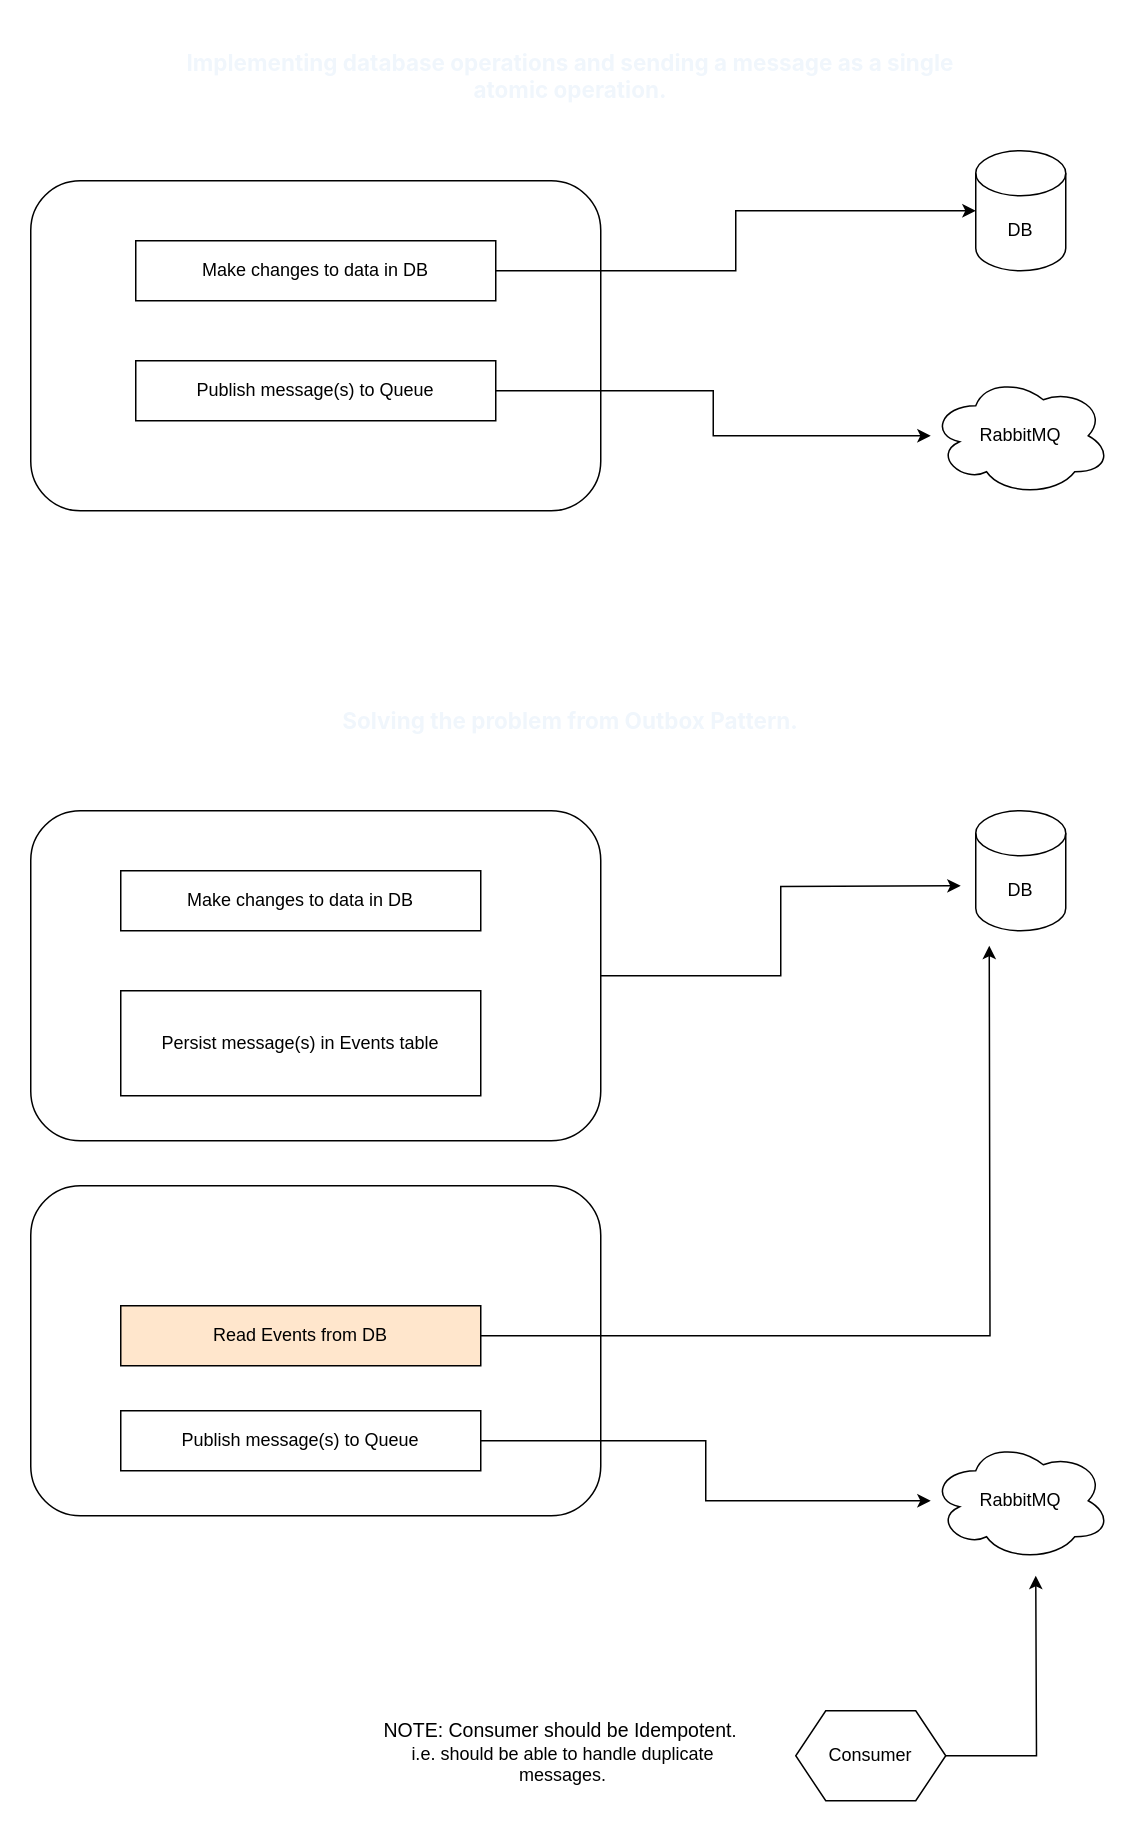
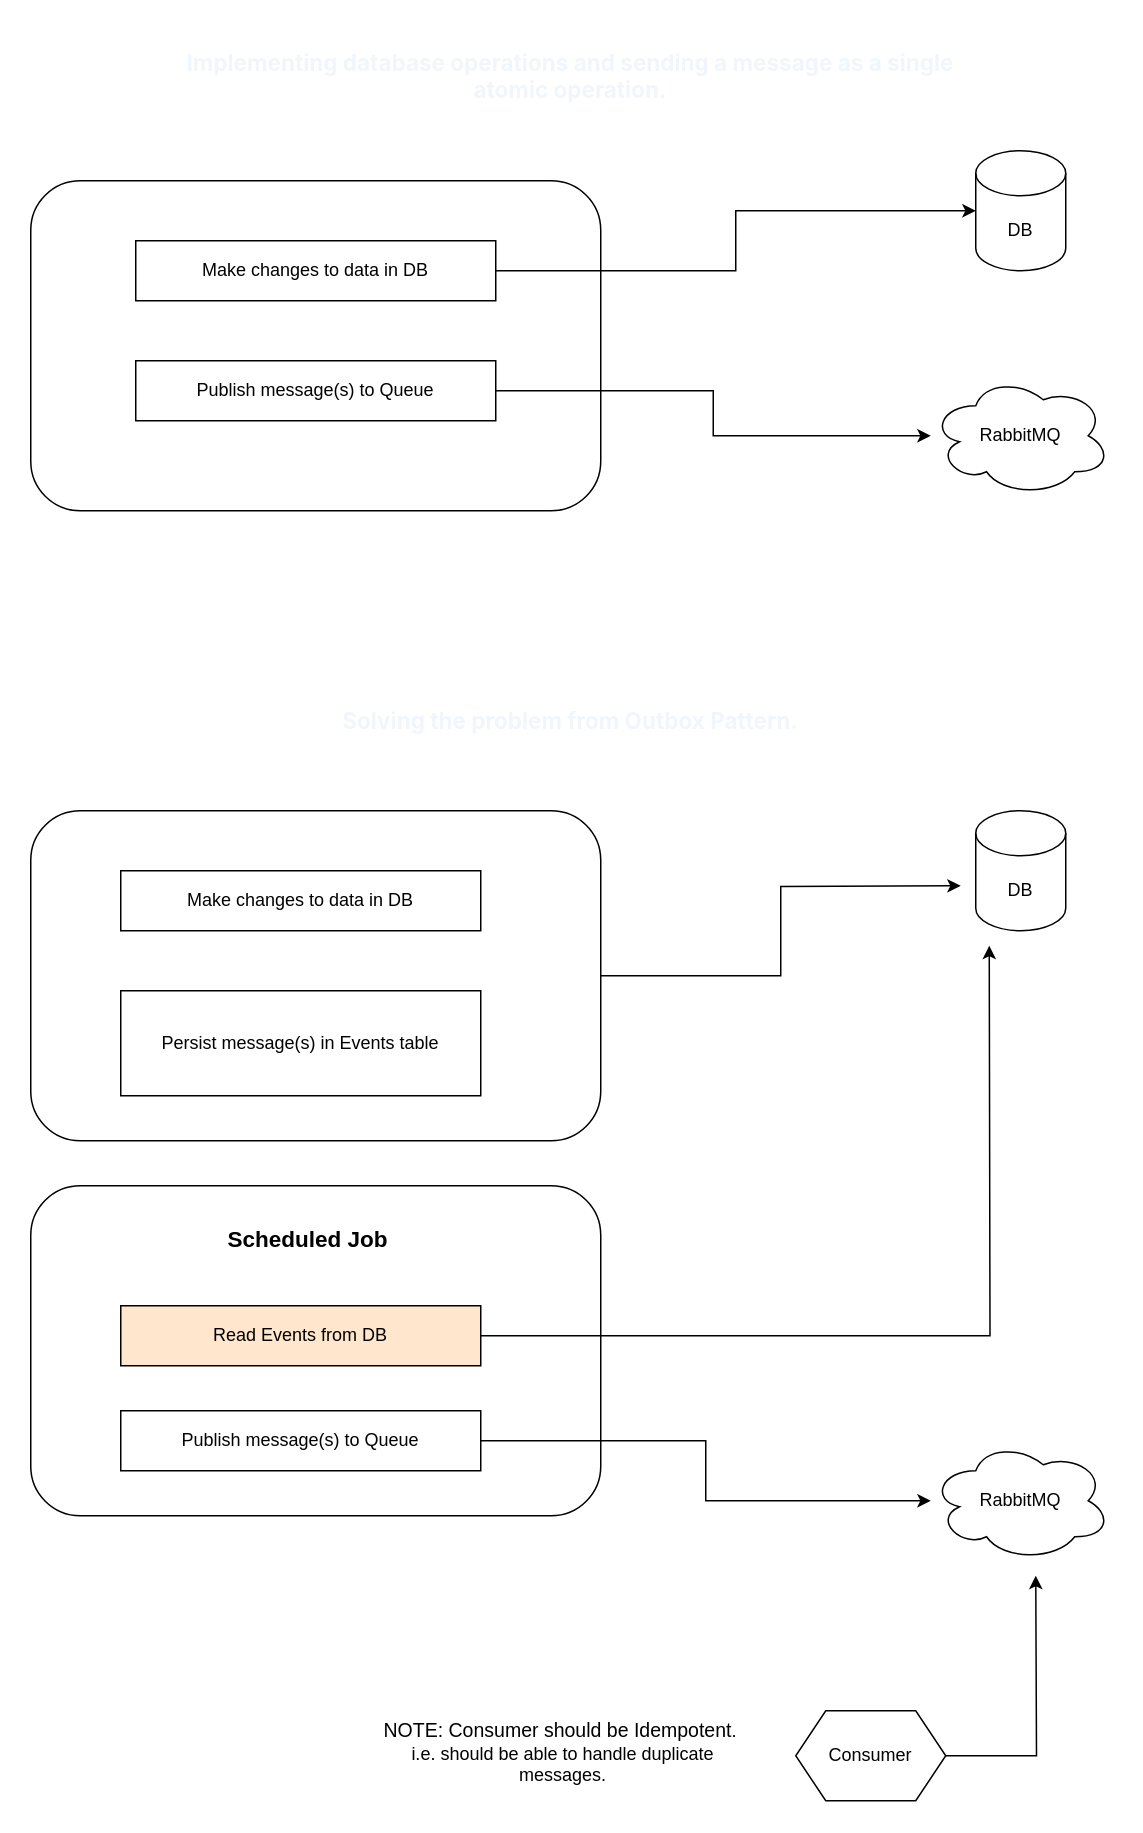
  <mxCell id="0" />
  <mxCell id="1" parent="0" />
  <mxCell id="2" value="" style="rounded=1;whiteSpace=wrap;html=1;" vertex="1" parent="1"><mxGeometry x="20" y="120" width="380" height="220" as="geometry" /></mxCell>
  <mxCell id="3" value="Make changes to data in DB" style="rounded=0;whiteSpace=wrap;html=1;" vertex="1" parent="1"><mxGeometry x="90" y="160" width="240" height="40" as="geometry" /></mxCell>
  <mxCell id="4" style="edgeStyle=orthogonalEdgeStyle;rounded=0;orthogonalLoop=1;jettySize=auto;html=1;" edge="1" parent="1" source="5" target="7"><mxGeometry relative="1" as="geometry" /></mxCell>
  <mxCell id="5" value="Publish message(s) to Queue" style="rounded=0;whiteSpace=wrap;html=1;" vertex="1" parent="1"><mxGeometry x="90" y="240" width="240" height="40" as="geometry" /></mxCell>
  <mxCell id="6" value="DB" style="shape=cylinder3;whiteSpace=wrap;html=1;boundedLbl=1;backgroundOutline=1;size=15;" vertex="1" parent="1"><mxGeometry x="650" y="100" width="60" height="80" as="geometry" /></mxCell>
  <mxCell id="7" value="RabbitMQ" style="ellipse;shape=cloud;whiteSpace=wrap;html=1;" vertex="1" parent="1"><mxGeometry x="620" y="250" width="120" height="80" as="geometry" /></mxCell>
  <mxCell id="8" style="edgeStyle=orthogonalEdgeStyle;rounded=0;orthogonalLoop=1;jettySize=auto;html=1;exitX=1;exitY=0.5;exitDx=0;exitDy=0;entryX=0;entryY=0.5;entryDx=0;entryDy=0;entryPerimeter=0;" edge="1" parent="1" source="3" target="6"><mxGeometry relative="1" as="geometry" /></mxCell>
  <mxCell id="9" style="edgeStyle=orthogonalEdgeStyle;rounded=0;orthogonalLoop=1;jettySize=auto;html=1;" edge="1" parent="1" source="10"><mxGeometry relative="1" as="geometry"><mxPoint x="640" y="590" as="targetPoint" /></mxGeometry></mxCell>
  <mxCell id="10" value="" style="rounded=1;whiteSpace=wrap;html=1;" vertex="1" parent="1"><mxGeometry x="20" y="540" width="380" height="220" as="geometry" /></mxCell>
  <mxCell id="11" value="Make changes to data in DB" style="rounded=0;whiteSpace=wrap;html=1;" vertex="1" parent="1"><mxGeometry x="80" y="580" width="240" height="40" as="geometry" /></mxCell>
  <mxCell id="12" value="Persist message(s) in Events table" style="rounded=0;whiteSpace=wrap;html=1;" vertex="1" parent="1"><mxGeometry x="80" y="660" width="240" height="70" as="geometry" /></mxCell>
  <mxCell id="13" value="" style="rounded=1;whiteSpace=wrap;html=1;" vertex="1" parent="1"><mxGeometry x="20" y="790" width="380" height="220" as="geometry" /></mxCell>
  <mxCell id="14" value="Read Events from DB" style="rounded=0;whiteSpace=wrap;html=1;fillColor=#ffe6cc;" vertex="1" parent="1"><mxGeometry x="80" y="870" width="240" height="40" as="geometry" /></mxCell>
  <mxCell id="15" style="edgeStyle=orthogonalEdgeStyle;rounded=0;orthogonalLoop=1;jettySize=auto;html=1;" edge="1" parent="1" source="16" target="19"><mxGeometry relative="1" as="geometry" /></mxCell>
  <mxCell id="16" value="Publish message(s) to Queue" style="rounded=0;whiteSpace=wrap;html=1;" vertex="1" parent="1"><mxGeometry x="80" y="940" width="240" height="40" as="geometry" /></mxCell>
+ <mxCell id="17" value="&lt;b&gt;&lt;font style=&quot;font-size: 15px;&quot;&gt;Scheduled Job&lt;/font&gt;&lt;/b&gt;" style="text;html=1;align=center;verticalAlign=middle;whiteSpace=wrap;rounded=0;" vertex="1" parent="1"><mxGeometry x="110" y="810" width="190" height="30" as="geometry" /></mxCell>
  <mxCell id="18" value="DB" style="shape=cylinder3;whiteSpace=wrap;html=1;boundedLbl=1;backgroundOutline=1;size=15;" vertex="1" parent="1"><mxGeometry x="650" y="540" width="60" height="80" as="geometry" /></mxCell>
  <mxCell id="19" value="RabbitMQ" style="ellipse;shape=cloud;whiteSpace=wrap;html=1;" vertex="1" parent="1"><mxGeometry x="620" y="960" width="120" height="80" as="geometry" /></mxCell>
  <mxCell id="20" style="edgeStyle=orthogonalEdgeStyle;rounded=0;orthogonalLoop=1;jettySize=auto;html=1;" edge="1" parent="1" source="14"><mxGeometry relative="1" as="geometry"><mxPoint x="659" y="630" as="targetPoint" /></mxGeometry></mxCell>
  <mxCell id="21" style="edgeStyle=orthogonalEdgeStyle;rounded=0;orthogonalLoop=1;jettySize=auto;html=1;" edge="1" parent="1" source="22"><mxGeometry relative="1" as="geometry"><mxPoint x="690" y="1050" as="targetPoint" /></mxGeometry></mxCell>
  <mxCell id="22" value="Consumer" style="shape=hexagon;perimeter=hexagonPerimeter2;whiteSpace=wrap;html=1;fixedSize=1;" vertex="1" parent="1"><mxGeometry x="530" y="1140" width="100" height="60" as="geometry" /></mxCell>
  <mxCell id="23" value="&lt;font style=&quot;font-size: 13px;&quot;&gt;NOTE: Consumer should be Idempotent&lt;/font&gt;.&amp;nbsp;&lt;div&gt;i.e. should be able to handle duplicate messages.&lt;/div&gt;" style="text;html=1;align=center;verticalAlign=middle;whiteSpace=wrap;rounded=0;" vertex="1" parent="1"><mxGeometry x="250" y="1135" width="250" height="65" as="geometry" /></mxCell>
  <mxCell id="24" value="&lt;span style=&quot;font-family: -apple-system, BlinkMacSystemFont, &amp;quot;Segoe UI&amp;quot;, &amp;quot;Noto Sans&amp;quot;, Helvetica, Arial, sans-serif, &amp;quot;Apple Color Emoji&amp;quot;, &amp;quot;Segoe UI Emoji&amp;quot;; text-align: left;&quot;&gt;&lt;font style=&quot;color: light-dark(rgb(240, 246, 252), rgb(255, 255, 255)); font-size: 15px;&quot;&gt;&lt;b&gt;Implementing database operations and sending a message as a single atomic operation.&lt;/b&gt;&lt;/font&gt;&lt;/span&gt;" style="text;html=1;align=center;verticalAlign=middle;whiteSpace=wrap;rounded=0;" vertex="1" parent="1"><mxGeometry x="100" y="20" width="560" height="60" as="geometry" /></mxCell>
  <mxCell id="25" value="&lt;span style=&quot;font-family: -apple-system, BlinkMacSystemFont, &amp;quot;Segoe UI&amp;quot;, &amp;quot;Noto Sans&amp;quot;, Helvetica, Arial, sans-serif, &amp;quot;Apple Color Emoji&amp;quot;, &amp;quot;Segoe UI Emoji&amp;quot;; text-align: left;&quot;&gt;&lt;font style=&quot;color: light-dark(rgb(240, 246, 252), rgb(255, 255, 255)); font-size: 15px;&quot;&gt;&lt;b&gt;Solving the problem from Outbox Pattern.&lt;/b&gt;&lt;/font&gt;&lt;/span&gt;" style="text;html=1;align=center;verticalAlign=middle;whiteSpace=wrap;rounded=0;" vertex="1" parent="1"><mxGeometry x="100" y="450" width="560" height="60" as="geometry" /></mxCell>
